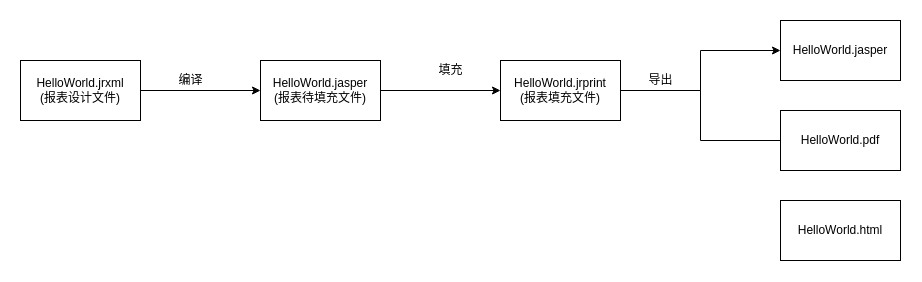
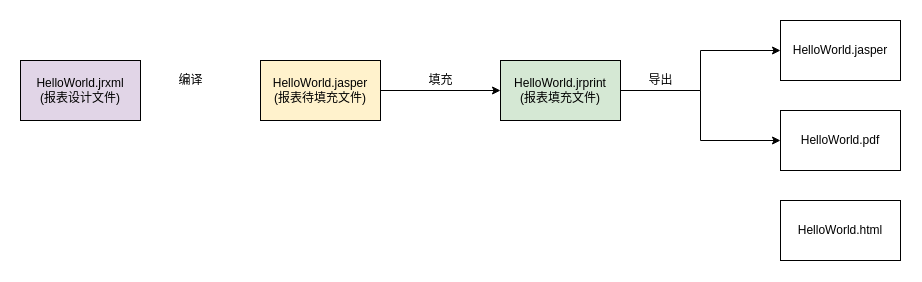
  <mxCell id="0" />
  <mxCell id="1" parent="0" />
- <mxCell id="2" value="" style="edgeStyle=orthogonalEdgeStyle;rounded=0;orthogonalLoop=1;jettySize=auto;html=1;" edge="1" parent="1" source="3" target="5"><mxGeometry relative="1" as="geometry" /></mxCell>
- <mxCell id="3" value="HelloWorld.jrxml&lt;br&gt;(报表设计文件)" style="rounded=0;whiteSpace=wrap;html=1;" vertex="1" parent="1"><mxGeometry x="20" y="60" width="120" height="60" as="geometry" /></mxCell>
+ <mxCell id="3" value="HelloWorld.jrxml&lt;br&gt;(报表设计文件)" style="rounded=0;whiteSpace=wrap;html=1;fillColor=#e1d5e7;" vertex="1" parent="1"><mxGeometry x="20" y="60" width="120" height="60" as="geometry" /></mxCell>
  <mxCell id="4" value="" style="edgeStyle=orthogonalEdgeStyle;rounded=0;orthogonalLoop=1;jettySize=auto;html=1;" edge="1" parent="1" source="5" target="8"><mxGeometry relative="1" as="geometry" /></mxCell>
- <mxCell id="5" value="HelloWorld.jasper&lt;br&gt;(报表待填充文件)" style="rounded=0;whiteSpace=wrap;html=1;" vertex="1" parent="1"><mxGeometry x="260" y="60" width="120" height="60" as="geometry" /></mxCell>
+ <mxCell id="5" value="HelloWorld.jasper&lt;br&gt;(报表待填充文件)" style="rounded=0;whiteSpace=wrap;html=1;fillColor=#fff2cc;" vertex="1" parent="1"><mxGeometry x="260" y="60" width="120" height="60" as="geometry" /></mxCell>
  <mxCell id="6" value="" style="edgeStyle=orthogonalEdgeStyle;rounded=0;orthogonalLoop=1;jettySize=auto;html=1;entryX=0;entryY=0.5;entryDx=0;entryDy=0;" edge="1" parent="1" source="8" target="11"><mxGeometry relative="1" as="geometry"><mxPoint x="560" y="-20" as="targetPoint" /></mxGeometry></mxCell>
- <mxCell id="7" value="" style="edgeStyle=orthogonalEdgeStyle;rounded=0;orthogonalLoop=1;jettySize=auto;html=1;entryX=0;entryY=0.5;entryDx=0;entryDy=0;endArrow=none;" edge="1" parent="1" source="8" target="12"><mxGeometry relative="1" as="geometry"><mxPoint x="560" y="-20" as="targetPoint" /></mxGeometry></mxCell>
- <mxCell id="8" value="HelloWorld.jrprint&lt;br&gt;(报表填充文件)" style="rounded=0;whiteSpace=wrap;html=1;" vertex="1" parent="1"><mxGeometry x="500" y="60" width="120" height="60" as="geometry" /></mxCell>
+ <mxCell id="7" value="" style="edgeStyle=orthogonalEdgeStyle;rounded=0;orthogonalLoop=1;jettySize=auto;html=1;entryX=0;entryY=0.5;entryDx=0;entryDy=0;" edge="1" parent="1" source="8" target="12"><mxGeometry relative="1" as="geometry"><mxPoint x="560" y="-20" as="targetPoint" /></mxGeometry></mxCell>
+ <mxCell id="8" value="HelloWorld.jrprint&lt;br&gt;(报表填充文件)" style="rounded=0;whiteSpace=wrap;html=1;fillColor=#d5e8d4;" vertex="1" parent="1"><mxGeometry x="500" y="60" width="120" height="60" as="geometry" /></mxCell>
  <mxCell id="9" value="编译" style="text;html=1;align=center;verticalAlign=middle;resizable=0;points=[];autosize=1;" vertex="1" parent="1"><mxGeometry x="170" y="70" width="40" height="20" as="geometry" /></mxCell>
- <mxCell id="10" value="填充" style="text;html=1;align=center;verticalAlign=middle;resizable=0;points=[];autosize=1;" vertex="1" parent="1"><mxGeometry x="430" y="60" width="40" height="20" as="geometry" /></mxCell>
+ <mxCell id="10" value="填充" style="text;html=1;align=center;verticalAlign=middle;resizable=0;points=[];autosize=1;" vertex="1" parent="1"><mxGeometry x="420" y="70" width="40" height="20" as="geometry" /></mxCell>
  <mxCell id="11" value="HelloWorld.jasper" style="rounded=0;whiteSpace=wrap;html=1;" vertex="1" parent="1"><mxGeometry x="780" y="20" width="120" height="60" as="geometry" /></mxCell>
  <mxCell id="12" value="HelloWorld.pdf" style="rounded=0;whiteSpace=wrap;html=1;" vertex="1" parent="1"><mxGeometry x="780" y="110" width="120" height="60" as="geometry" /></mxCell>
  <mxCell id="13" value="HelloWorld.html" style="rounded=0;whiteSpace=wrap;html=1;" vertex="1" parent="1"><mxGeometry x="780" y="200" width="120" height="60" as="geometry" /></mxCell>
  <mxCell id="14" value="导出" style="text;html=1;align=center;verticalAlign=middle;resizable=0;points=[];autosize=1;" vertex="1" parent="1"><mxGeometry x="640" y="70" width="40" height="20" as="geometry" /></mxCell>
